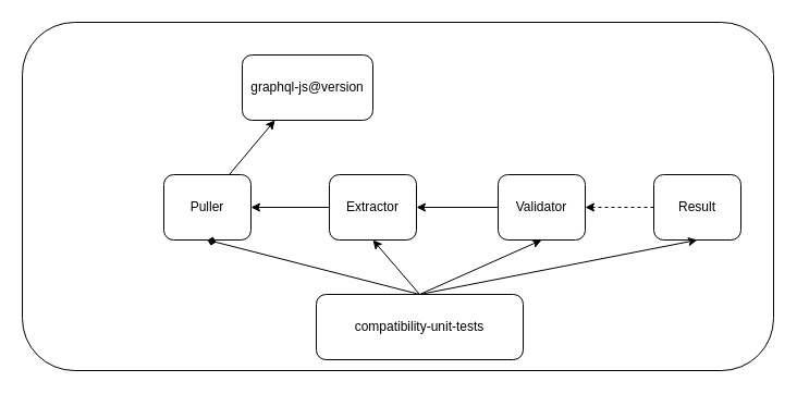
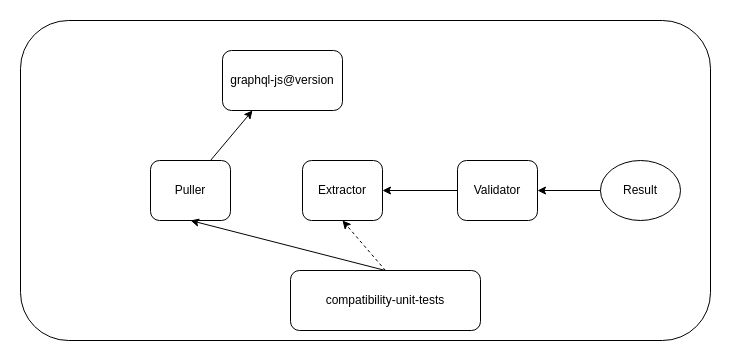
  <mxCell id="0" />
  <mxCell id="1" parent="0" />
  <mxCell id="2" value="" style="rounded=1;whiteSpace=wrap;html=1;fillColor=none;" vertex="1" parent="1"><mxGeometry x="20" y="20" width="690" height="320" as="geometry" /></mxCell>
  <mxCell id="3" value="graphql-js@version" style="rounded=1;whiteSpace=wrap;html=1;" vertex="1" parent="1"><mxGeometry x="222" y="50" width="120" height="60" as="geometry" /></mxCell>
  <mxCell id="4" value="compatibility-unit-tests" style="rounded=1;whiteSpace=wrap;html=1;" vertex="1" parent="1"><mxGeometry x="290" y="270" width="190" height="60" as="geometry" /></mxCell>
  <mxCell id="5" value="" style="endArrow=classic;html=1;rounded=0;entryX=0.25;entryY=1;entryDx=0;entryDy=0;exitX=0.75;exitY=0;exitDx=0;exitDy=0;" edge="1" parent="1" source="6" target="3"><mxGeometry width="50" height="50" relative="1" as="geometry"><mxPoint x="270" y="180" as="sourcePoint" /><mxPoint x="320" y="130" as="targetPoint" /></mxGeometry></mxCell>
  <mxCell id="6" value="Puller" style="rounded=1;whiteSpace=wrap;html=1;" vertex="1" parent="1"><mxGeometry x="150" y="160" width="80" height="60" as="geometry" /></mxCell>
  <mxCell id="7" value="Extractor" style="rounded=1;whiteSpace=wrap;html=1;" vertex="1" parent="1"><mxGeometry x="302" y="160" width="80" height="60" as="geometry" /></mxCell>
  <mxCell id="8" value="Validator" style="rounded=1;whiteSpace=wrap;html=1;" vertex="1" parent="1"><mxGeometry x="457" y="160" width="80" height="60" as="geometry" /></mxCell>
- <mxCell id="9" value="Result" style="rounded=1;whiteSpace=wrap;html=1;" vertex="1" parent="1"><mxGeometry x="600" y="160" width="80" height="60" as="geometry" /></mxCell>
- <mxCell id="10" value="" style="endArrow=classic;html=1;rounded=0;entryX=1;entryY=0.5;entryDx=0;entryDy=0;exitX=0;exitY=0.5;exitDx=0;exitDy=0;" edge="1" parent="1" source="7" target="6"><mxGeometry width="50" height="50" relative="1" as="geometry"><mxPoint x="410" y="230" as="sourcePoint" /><mxPoint x="460" y="180" as="targetPoint" /></mxGeometry></mxCell>
+ <mxCell id="9" value="Result" style="ellipse;whiteSpace=wrap;html=1;" vertex="1" parent="1"><mxGeometry x="600" y="160" width="80" height="60" as="geometry" /></mxCell>
  <mxCell id="11" value="" style="endArrow=classic;html=1;rounded=0;entryX=1;entryY=0.5;entryDx=0;entryDy=0;exitX=0;exitY=0.5;exitDx=0;exitDy=0;" edge="1" parent="1" source="8" target="7"><mxGeometry width="50" height="50" relative="1" as="geometry"><mxPoint x="460" y="190" as="sourcePoint" /><mxPoint x="390" y="189.5" as="targetPoint" /></mxGeometry></mxCell>
- <mxCell id="12" value="" style="endArrow=classic;html=1;rounded=0;entryX=1;entryY=0.5;entryDx=0;entryDy=0;exitX=0;exitY=0.5;exitDx=0;exitDy=0;dashed=1;" edge="1" parent="1" source="9" target="8"><mxGeometry width="50" height="50" relative="1" as="geometry"><mxPoint x="485" y="200" as="sourcePoint" /><mxPoint x="400" y="200" as="targetPoint" /></mxGeometry></mxCell>
- <mxCell id="13" value="" style="endArrow=diamond;html=1;rounded=0;entryX=0.5;entryY=1;entryDx=0;entryDy=0;exitX=0.5;exitY=0;exitDx=0;exitDy=0;" edge="1" parent="1" source="4" target="6"><mxGeometry width="50" height="50" relative="1" as="geometry"><mxPoint x="340" y="170" as="sourcePoint" /><mxPoint x="390" y="120" as="targetPoint" /></mxGeometry></mxCell>
- <mxCell id="14" value="" style="endArrow=classic;html=1;rounded=0;entryX=0.5;entryY=1;entryDx=0;entryDy=0;exitX=0.5;exitY=0;exitDx=0;exitDy=0;" edge="1" parent="1" source="4" target="7"><mxGeometry width="50" height="50" relative="1" as="geometry"><mxPoint x="395" y="280" as="sourcePoint" /><mxPoint x="200" y="230" as="targetPoint" /></mxGeometry></mxCell>
- <mxCell id="15" value="" style="endArrow=classic;html=1;rounded=0;entryX=0.5;entryY=1;entryDx=0;entryDy=0;exitX=0.5;exitY=0;exitDx=0;exitDy=0;" edge="1" parent="1" source="4" target="8"><mxGeometry width="50" height="50" relative="1" as="geometry"><mxPoint x="300" y="230" as="sourcePoint" /><mxPoint x="350" y="180" as="targetPoint" /></mxGeometry></mxCell>
- <mxCell id="16" value="" style="endArrow=classic;html=1;rounded=0;entryX=0.5;entryY=1;entryDx=0;entryDy=0;exitX=0.5;exitY=0;exitDx=0;exitDy=0;" edge="1" parent="1" source="4" target="9"><mxGeometry width="50" height="50" relative="1" as="geometry"><mxPoint x="395" y="280" as="sourcePoint" /><mxPoint x="507" y="230" as="targetPoint" /></mxGeometry></mxCell>
+ <mxCell id="12" value="" style="endArrow=classic;html=1;rounded=0;entryX=1;entryY=0.5;entryDx=0;entryDy=0;exitX=0;exitY=0.5;exitDx=0;exitDy=0;" edge="1" parent="1" source="9" target="8"><mxGeometry width="50" height="50" relative="1" as="geometry"><mxPoint x="485" y="200" as="sourcePoint" /><mxPoint x="400" y="200" as="targetPoint" /></mxGeometry></mxCell>
+ <mxCell id="13" value="" style="endArrow=classic;html=1;rounded=0;entryX=0.5;entryY=1;entryDx=0;entryDy=0;exitX=0.5;exitY=0;exitDx=0;exitDy=0;" edge="1" parent="1" source="4" target="6"><mxGeometry width="50" height="50" relative="1" as="geometry"><mxPoint x="340" y="170" as="sourcePoint" /><mxPoint x="390" y="120" as="targetPoint" /></mxGeometry></mxCell>
+ <mxCell id="14" value="" style="endArrow=classic;html=1;rounded=0;entryX=0.5;entryY=1;entryDx=0;entryDy=0;exitX=0.5;exitY=0;exitDx=0;exitDy=0;dashed=1;" edge="1" parent="1" source="4" target="7"><mxGeometry width="50" height="50" relative="1" as="geometry"><mxPoint x="395" y="280" as="sourcePoint" /><mxPoint x="200" y="230" as="targetPoint" /></mxGeometry></mxCell>
